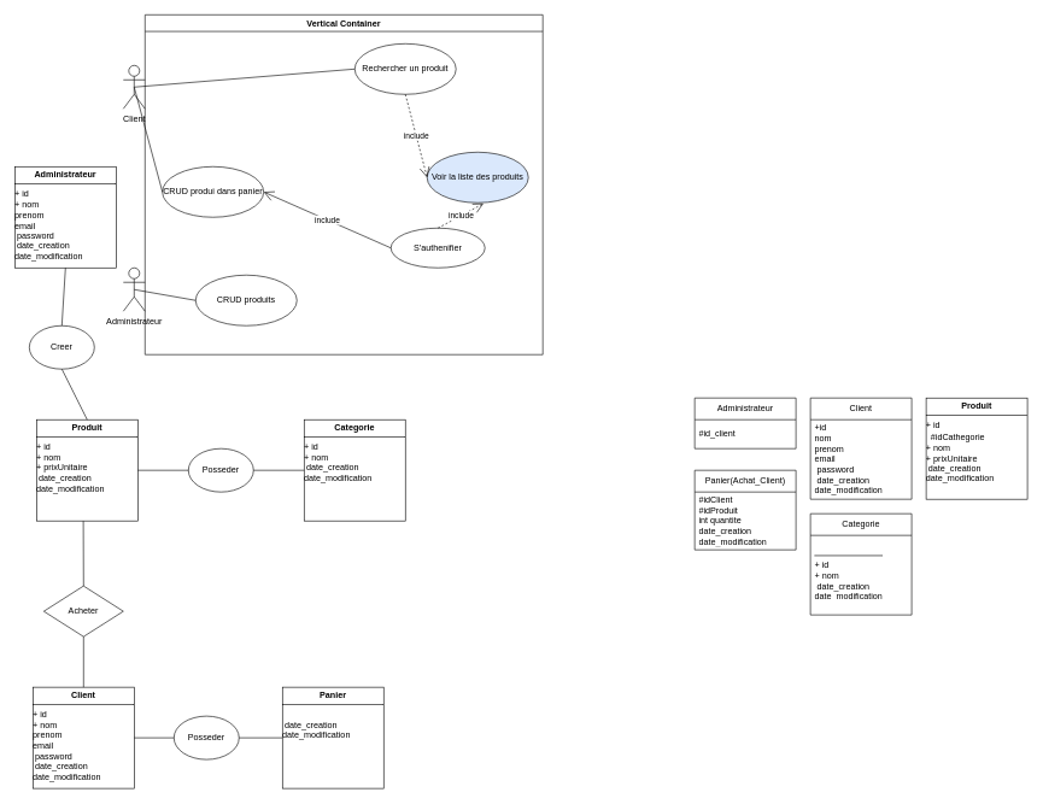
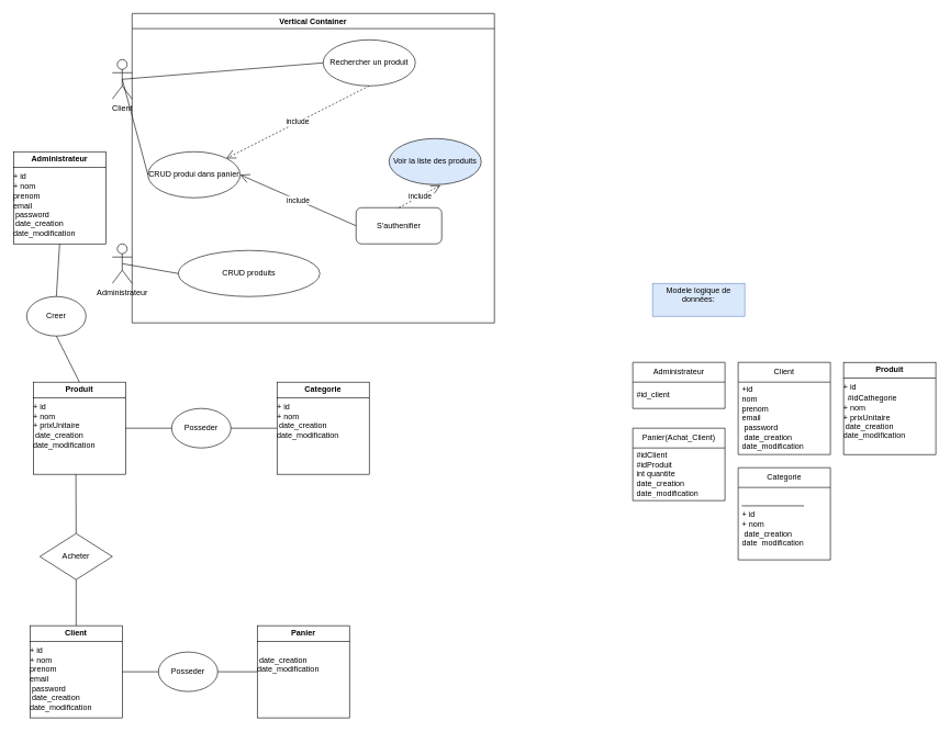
  <mxCell id="0" />
  <mxCell id="1" parent="0" />
  <mxCell id="2" value="Vertical Container" style="swimlane;whiteSpace=wrap;html=1;" vertex="1" parent="1"><mxGeometry x="200" y="20" width="550" height="470" as="geometry" /></mxCell>
  <mxCell id="3" value="CRUD produi dans panier" style="ellipse;whiteSpace=wrap;html=1;" vertex="1" parent="2"><mxGeometry x="24" y="210" width="140" height="70" as="geometry" /></mxCell>
- <mxCell id="4" value="CRUD produits" style="ellipse;whiteSpace=wrap;html=1;" vertex="1" parent="2"><mxGeometry x="70" y="360" width="140" height="70" as="geometry" /></mxCell>
- <mxCell id="5" value="S'authenifier" style="ellipse;whiteSpace=wrap;html=1;" vertex="1" parent="2"><mxGeometry x="340" y="295" width="130" height="55" as="geometry" /></mxCell>
+ <mxCell id="4" value="CRUD produits" style="ellipse;whiteSpace=wrap;html=1;" vertex="1" parent="2"><mxGeometry x="70" y="360" width="215" height="70" as="geometry" /></mxCell>
+ <mxCell id="5" value="S'authenifier" style="whiteSpace=wrap;html=1;rounded=1;" vertex="1" parent="2"><mxGeometry x="340" y="295" width="130" height="55" as="geometry" /></mxCell>
  <mxCell id="6" value="Voir la liste des produits" style="ellipse;whiteSpace=wrap;html=1;fillColor=#dae8fc;" vertex="1" parent="2"><mxGeometry x="390" y="190" width="140" height="70" as="geometry" /></mxCell>
  <mxCell id="7" value="Rechercher un produit" style="ellipse;whiteSpace=wrap;html=1;" vertex="1" parent="2"><mxGeometry x="290" y="40" width="140" height="70" as="geometry" /></mxCell>
  <mxCell id="8" value="include" style="endArrow=open;endSize=12;dashed=0;html=1;rounded=0;entryX=1;entryY=0.5;entryDx=0;entryDy=0;exitX=0;exitY=0.5;exitDx=0;exitDy=0;" edge="1" parent="2" source="5" target="3"><mxGeometry width="160" relative="1" as="geometry"><mxPoint x="210" y="330" as="sourcePoint" /><mxPoint x="-10" y="230" as="targetPoint" /></mxGeometry></mxCell>
  <mxCell id="9" value="include" style="endArrow=open;endSize=12;dashed=1;html=1;rounded=0;entryX=0.557;entryY=1.014;entryDx=0;entryDy=0;exitX=0.5;exitY=0;exitDx=0;exitDy=0;entryPerimeter=0;" edge="1" parent="2" source="5" target="6"><mxGeometry width="160" relative="1" as="geometry"><mxPoint x="346" y="268" as="sourcePoint" /><mxPoint x="170" y="190" as="targetPoint" /></mxGeometry></mxCell>
- <mxCell id="10" value="include" style="endArrow=open;endSize=12;dashed=1;html=1;rounded=0;entryX=0;entryY=0.5;entryDx=0;entryDy=0;exitX=0.5;exitY=1;exitDx=0;exitDy=0;" edge="1" parent="2" source="7" target="6"><mxGeometry width="160" relative="1" as="geometry"><mxPoint x="326" y="208" as="sourcePoint" /><mxPoint x="150" y="130" as="targetPoint" /></mxGeometry></mxCell>
+ <mxCell id="10" value="include" style="endArrow=open;endSize=12;dashed=1;html=1;rounded=0;exitX=0.5;exitY=1;exitDx=0;exitDy=0;" edge="1" parent="2" source="7" target="3"><mxGeometry width="160" relative="1" as="geometry"><mxPoint x="326" y="208" as="sourcePoint" /><mxPoint x="150" y="130" as="targetPoint" /></mxGeometry></mxCell>
  <mxCell id="11" value="Client" style="shape=umlActor;verticalLabelPosition=bottom;verticalAlign=top;html=1;outlineConnect=0;" vertex="1" parent="1"><mxGeometry x="170" y="90" width="30" height="60" as="geometry" /></mxCell>
  <mxCell id="12" value="Administrateur" style="shape=umlActor;verticalLabelPosition=bottom;verticalAlign=top;html=1;outlineConnect=0;" vertex="1" parent="1"><mxGeometry x="170" y="370" width="30" height="60" as="geometry" /></mxCell>
  <mxCell id="13" value="" style="endArrow=none;html=1;rounded=0;entryX=0.5;entryY=0.5;entryDx=0;entryDy=0;entryPerimeter=0;exitX=0;exitY=0.5;exitDx=0;exitDy=0;" edge="1" parent="1" source="3" target="11"><mxGeometry width="50" height="50" relative="1" as="geometry"><mxPoint x="100" y="320" as="sourcePoint" /><mxPoint x="150" y="270" as="targetPoint" /></mxGeometry></mxCell>
  <mxCell id="14" value="" style="endArrow=none;html=1;rounded=0;entryX=0;entryY=0.5;entryDx=0;entryDy=0;exitX=0.5;exitY=0.5;exitDx=0;exitDy=0;exitPerimeter=0;" edge="1" parent="1" source="12" target="4"><mxGeometry width="50" height="50" relative="1" as="geometry"><mxPoint x="110" y="330" as="sourcePoint" /><mxPoint x="160" y="280" as="targetPoint" /></mxGeometry></mxCell>
  <mxCell id="15" value="" style="endArrow=none;html=1;rounded=0;entryX=0;entryY=0.5;entryDx=0;entryDy=0;exitX=0.5;exitY=0.5;exitDx=0;exitDy=0;exitPerimeter=0;" edge="1" parent="1" source="11" target="7"><mxGeometry width="50" height="50" relative="1" as="geometry"><mxPoint x="80" y="310" as="sourcePoint" /><mxPoint x="130" y="260" as="targetPoint" /></mxGeometry></mxCell>
  <mxCell id="16" value="&lt;p style=&quot;margin:0px;margin-top:4px;text-align:center;&quot;&gt;&lt;b&gt;Produit&lt;/b&gt;&lt;/p&gt;&lt;hr size=&quot;1&quot; style=&quot;border-style:solid;&quot;&gt;&lt;div style=&quot;height:2px;&quot;&gt;+ id&lt;br&gt;+ nom&lt;br&gt;+ prixUnitaire&lt;br&gt;&amp;nbsp;date_creation&lt;br&gt;date_modification&lt;/div&gt;" style="verticalAlign=top;align=left;overflow=fill;html=1;whiteSpace=wrap;" vertex="1" parent="1"><mxGeometry x="50" y="580" width="140" height="140" as="geometry" /></mxCell>
  <mxCell id="17" value="&lt;p style=&quot;margin:0px;margin-top:4px;text-align:center;&quot;&gt;&lt;b&gt;Administrateur&lt;/b&gt;&lt;/p&gt;&lt;hr size=&quot;1&quot; style=&quot;border-style:solid;&quot;&gt;&lt;div style=&quot;height:2px;&quot;&gt;+ id&lt;br&gt;+ nom&lt;br&gt;prenom&lt;br&gt;email&lt;br&gt;&amp;nbsp;password&lt;br&gt;&amp;nbsp;date_creation&lt;br&gt;date_modification&lt;/div&gt;" style="verticalAlign=top;align=left;overflow=fill;html=1;whiteSpace=wrap;" vertex="1" parent="1"><mxGeometry x="20" y="230" width="140" height="140" as="geometry" /></mxCell>
  <mxCell id="18" value="&lt;p style=&quot;margin:0px;margin-top:4px;text-align:center;&quot;&gt;&lt;b&gt;Client&lt;/b&gt;&lt;/p&gt;&lt;hr size=&quot;1&quot; style=&quot;border-style:solid;&quot;&gt;&lt;div style=&quot;height:2px;&quot;&gt;+ id&lt;br&gt;+ nom&lt;br&gt;prenom&lt;br&gt;email&lt;br&gt;&amp;nbsp;password&lt;br&gt;&amp;nbsp;date_creation&lt;br&gt;date_modification&lt;/div&gt;" style="verticalAlign=top;align=left;overflow=fill;html=1;whiteSpace=wrap;" vertex="1" parent="1"><mxGeometry x="45" y="950" width="140" height="140" as="geometry" /></mxCell>
  <mxCell id="19" value="&lt;p style=&quot;margin:0px;margin-top:4px;text-align:center;&quot;&gt;&lt;b&gt;Panier&lt;/b&gt;&lt;/p&gt;&lt;hr size=&quot;1&quot; style=&quot;border-style:solid;&quot;&gt;&lt;div style=&quot;height:2px;&quot;&gt;&lt;br&gt;&amp;nbsp;date_creation&lt;br&gt;date_modification&lt;/div&gt;" style="verticalAlign=top;align=left;overflow=fill;html=1;whiteSpace=wrap;" vertex="1" parent="1"><mxGeometry x="390" y="950" width="140" height="140" as="geometry" /></mxCell>
  <mxCell id="20" value="&lt;p style=&quot;margin:0px;margin-top:4px;text-align:center;&quot;&gt;&lt;b&gt;Categorie&lt;/b&gt;&lt;/p&gt;&lt;hr size=&quot;1&quot; style=&quot;border-style:solid;&quot;&gt;&lt;div style=&quot;height:2px;&quot;&gt;+ id&lt;br&gt;+ nom&lt;br&gt;&amp;nbsp;date_creation&lt;br&gt;date_modification&lt;/div&gt;" style="verticalAlign=top;align=left;overflow=fill;html=1;whiteSpace=wrap;" vertex="1" parent="1"><mxGeometry x="420" y="580" width="140" height="140" as="geometry" /></mxCell>
  <mxCell id="21" value="Acheter" style="rhombus;whiteSpace=wrap;html=1;" vertex="1" parent="1"><mxGeometry x="60" y="810" width="110" height="70" as="geometry" /></mxCell>
  <mxCell id="22" value="" style="endArrow=none;html=1;rounded=0;entryX=0.5;entryY=1;entryDx=0;entryDy=0;exitX=0.5;exitY=0;exitDx=0;exitDy=0;" edge="1" parent="1" source="18" target="21"><mxGeometry width="50" height="50" relative="1" as="geometry"><mxPoint x="80" y="970" as="sourcePoint" /><mxPoint x="130" y="920" as="targetPoint" /></mxGeometry></mxCell>
  <mxCell id="23" value="" style="endArrow=none;html=1;rounded=0;entryX=0.462;entryY=1.001;entryDx=0;entryDy=0;entryPerimeter=0;exitX=0.5;exitY=0;exitDx=0;exitDy=0;" edge="1" parent="1" source="21" target="16"><mxGeometry width="50" height="50" relative="1" as="geometry"><mxPoint x="60" y="790" as="sourcePoint" /><mxPoint x="110" y="740" as="targetPoint" /></mxGeometry></mxCell>
  <mxCell id="24" value="Posseder" style="ellipse;whiteSpace=wrap;html=1;" vertex="1" parent="1"><mxGeometry x="260" y="620" width="90" height="60" as="geometry" /></mxCell>
  <mxCell id="25" value="" style="endArrow=none;html=1;rounded=0;entryX=1;entryY=0.5;entryDx=0;entryDy=0;exitX=0;exitY=0.5;exitDx=0;exitDy=0;" edge="1" parent="1" source="24" target="16"><mxGeometry width="50" height="50" relative="1" as="geometry"><mxPoint x="240" y="810" as="sourcePoint" /><mxPoint x="240" y="720" as="targetPoint" /></mxGeometry></mxCell>
  <mxCell id="26" value="" style="endArrow=none;html=1;rounded=0;entryX=0;entryY=0.5;entryDx=0;entryDy=0;exitX=1;exitY=0.5;exitDx=0;exitDy=0;" edge="1" parent="1" source="24" target="20"><mxGeometry width="50" height="50" relative="1" as="geometry"><mxPoint x="440" y="770" as="sourcePoint" /><mxPoint x="370" y="770" as="targetPoint" /></mxGeometry></mxCell>
  <mxCell id="27" value="Posseder" style="ellipse;whiteSpace=wrap;html=1;" vertex="1" parent="1"><mxGeometry x="240" y="990" width="90" height="60" as="geometry" /></mxCell>
  <mxCell id="28" value="" style="endArrow=none;html=1;rounded=0;exitX=0;exitY=0.5;exitDx=0;exitDy=0;entryX=1;entryY=0.5;entryDx=0;entryDy=0;" edge="1" parent="1" source="27" target="18"><mxGeometry width="50" height="50" relative="1" as="geometry"><mxPoint x="240" y="1000" as="sourcePoint" /><mxPoint x="290" y="950" as="targetPoint" /></mxGeometry></mxCell>
  <mxCell id="29" value="" style="endArrow=none;html=1;rounded=0;exitX=0;exitY=0.5;exitDx=0;exitDy=0;entryX=1;entryY=0.5;entryDx=0;entryDy=0;" edge="1" parent="1" source="19" target="27"><mxGeometry width="50" height="50" relative="1" as="geometry"><mxPoint x="365" y="1100" as="sourcePoint" /><mxPoint x="310" y="1100" as="targetPoint" /></mxGeometry></mxCell>
  <mxCell id="30" value="Creer" style="ellipse;whiteSpace=wrap;html=1;" vertex="1" parent="1"><mxGeometry x="40" y="450" width="90" height="60" as="geometry" /></mxCell>
  <mxCell id="31" value="" style="endArrow=none;html=1;rounded=0;entryX=0.5;entryY=1;entryDx=0;entryDy=0;exitX=0.5;exitY=0;exitDx=0;exitDy=0;" edge="1" parent="1" source="16" target="30"><mxGeometry width="50" height="50" relative="1" as="geometry"><mxPoint x="-10" y="580" as="sourcePoint" /><mxPoint x="40" y="530" as="targetPoint" /></mxGeometry></mxCell>
  <mxCell id="32" value="" style="endArrow=none;html=1;rounded=0;entryX=0.5;entryY=1;entryDx=0;entryDy=0;exitX=0.5;exitY=0;exitDx=0;exitDy=0;" edge="1" parent="1" source="30" target="17"><mxGeometry width="50" height="50" relative="1" as="geometry"><mxPoint x="40" y="450" as="sourcePoint" /><mxPoint x="5" y="380" as="targetPoint" /></mxGeometry></mxCell>
  <mxCell id="33" value="Administrateur" style="swimlane;fontStyle=0;childLayout=stackLayout;horizontal=1;startSize=30;horizontalStack=0;resizeParent=1;resizeParentMax=0;resizeLast=0;collapsible=1;marginBottom=0;whiteSpace=wrap;html=1;" vertex="1" parent="1"><mxGeometry x="960" y="550" width="140" height="70" as="geometry" /></mxCell>
  <mxCell id="34" value="#id_client" style="text;strokeColor=none;fillColor=none;align=left;verticalAlign=middle;spacingLeft=4;spacingRight=4;overflow=hidden;points=[[0,0.5],[1,0.5]];portConstraint=eastwest;rotatable=0;whiteSpace=wrap;html=1;" vertex="1" parent="33"><mxGeometry y="30" width="140" height="40" as="geometry" /></mxCell>
+ <mxCell id="35" value="Modele logique de données:&lt;div&gt;&lt;br&gt;&lt;/div&gt;" style="text;html=1;align=center;verticalAlign=middle;whiteSpace=wrap;rounded=0;fillColor=#dae8fc;strokeColor=#6c8ebf;" vertex="1" parent="1"><mxGeometry x="990" y="430" width="140" height="50" as="geometry" /></mxCell>
  <mxCell id="36" value="Client" style="swimlane;fontStyle=0;childLayout=stackLayout;horizontal=1;startSize=30;horizontalStack=0;resizeParent=1;resizeParentMax=0;resizeLast=0;collapsible=1;marginBottom=0;whiteSpace=wrap;html=1;" vertex="1" parent="1"><mxGeometry x="1120" y="550" width="140" height="140" as="geometry" /></mxCell>
  <mxCell id="37" value="+id&lt;br&gt;nom&lt;br&gt;prenom&lt;br&gt;email&lt;br&gt;&amp;nbsp;password&lt;br&gt;&amp;nbsp;date_creation&lt;br&gt;date_modification" style="text;strokeColor=none;fillColor=none;align=left;verticalAlign=middle;spacingLeft=4;spacingRight=4;overflow=hidden;points=[[0,0.5],[1,0.5]];portConstraint=eastwest;rotatable=0;whiteSpace=wrap;html=1;" vertex="1" parent="36"><mxGeometry y="30" width="140" height="110" as="geometry" /></mxCell>
  <mxCell id="38" value="&lt;p style=&quot;margin:0px;margin-top:4px;text-align:center;&quot;&gt;&lt;b&gt;Produit&lt;/b&gt;&lt;/p&gt;&lt;hr size=&quot;1&quot; style=&quot;border-style:solid;&quot;&gt;&lt;div style=&quot;height:2px;&quot;&gt;+ id&lt;/div&gt;&lt;div style=&quot;height:2px;&quot;&gt;&lt;br&gt;&amp;nbsp; #idCathegorie&lt;br&gt;+ nom&lt;br&gt;+ prixUnitaire&lt;br&gt;&amp;nbsp;date_creation&lt;br&gt;date_modification&lt;/div&gt;" style="verticalAlign=top;align=left;overflow=fill;html=1;whiteSpace=wrap;" vertex="1" parent="1"><mxGeometry x="1280" y="550" width="140" height="140" as="geometry" /></mxCell>
  <mxCell id="39" value="Panier(Achat_Client)" style="swimlane;fontStyle=0;childLayout=stackLayout;horizontal=1;startSize=30;horizontalStack=0;resizeParent=1;resizeParentMax=0;resizeLast=0;collapsible=1;marginBottom=0;whiteSpace=wrap;html=1;" vertex="1" parent="1"><mxGeometry x="960" y="650" width="140" height="110" as="geometry" /></mxCell>
  <mxCell id="40" value="&lt;div&gt;#idClient&lt;/div&gt;&lt;div&gt;#idProduit&lt;br&gt;int quantite&lt;/div&gt;date_creation&lt;br&gt;date_modification" style="text;strokeColor=none;fillColor=none;align=left;verticalAlign=middle;spacingLeft=4;spacingRight=4;overflow=hidden;points=[[0,0.5],[1,0.5]];portConstraint=eastwest;rotatable=0;whiteSpace=wrap;html=1;" vertex="1" parent="39"><mxGeometry y="30" width="140" height="80" as="geometry" /></mxCell>
  <mxCell id="41" value="Categorie" style="swimlane;fontStyle=0;childLayout=stackLayout;horizontal=1;startSize=30;horizontalStack=0;resizeParent=1;resizeParentMax=0;resizeLast=0;collapsible=1;marginBottom=0;whiteSpace=wrap;html=1;" vertex="1" parent="1"><mxGeometry x="1120" y="710" width="140" height="140" as="geometry" /></mxCell>
  <mxCell id="42" value="&lt;hr style=&quot;border-style: solid;&quot; size=&quot;1&quot;&gt;&lt;div style=&quot;height: 2px;&quot;&gt;+ id&lt;br&gt;+ nom&lt;br&gt;&amp;nbsp;date_creation&lt;br&gt;date_modification&lt;/div&gt;" style="text;strokeColor=none;fillColor=none;align=left;verticalAlign=middle;spacingLeft=4;spacingRight=4;overflow=hidden;points=[[0,0.5],[1,0.5]];portConstraint=eastwest;rotatable=0;whiteSpace=wrap;html=1;" vertex="1" parent="41"><mxGeometry y="30" width="140" height="110" as="geometry" /></mxCell>
